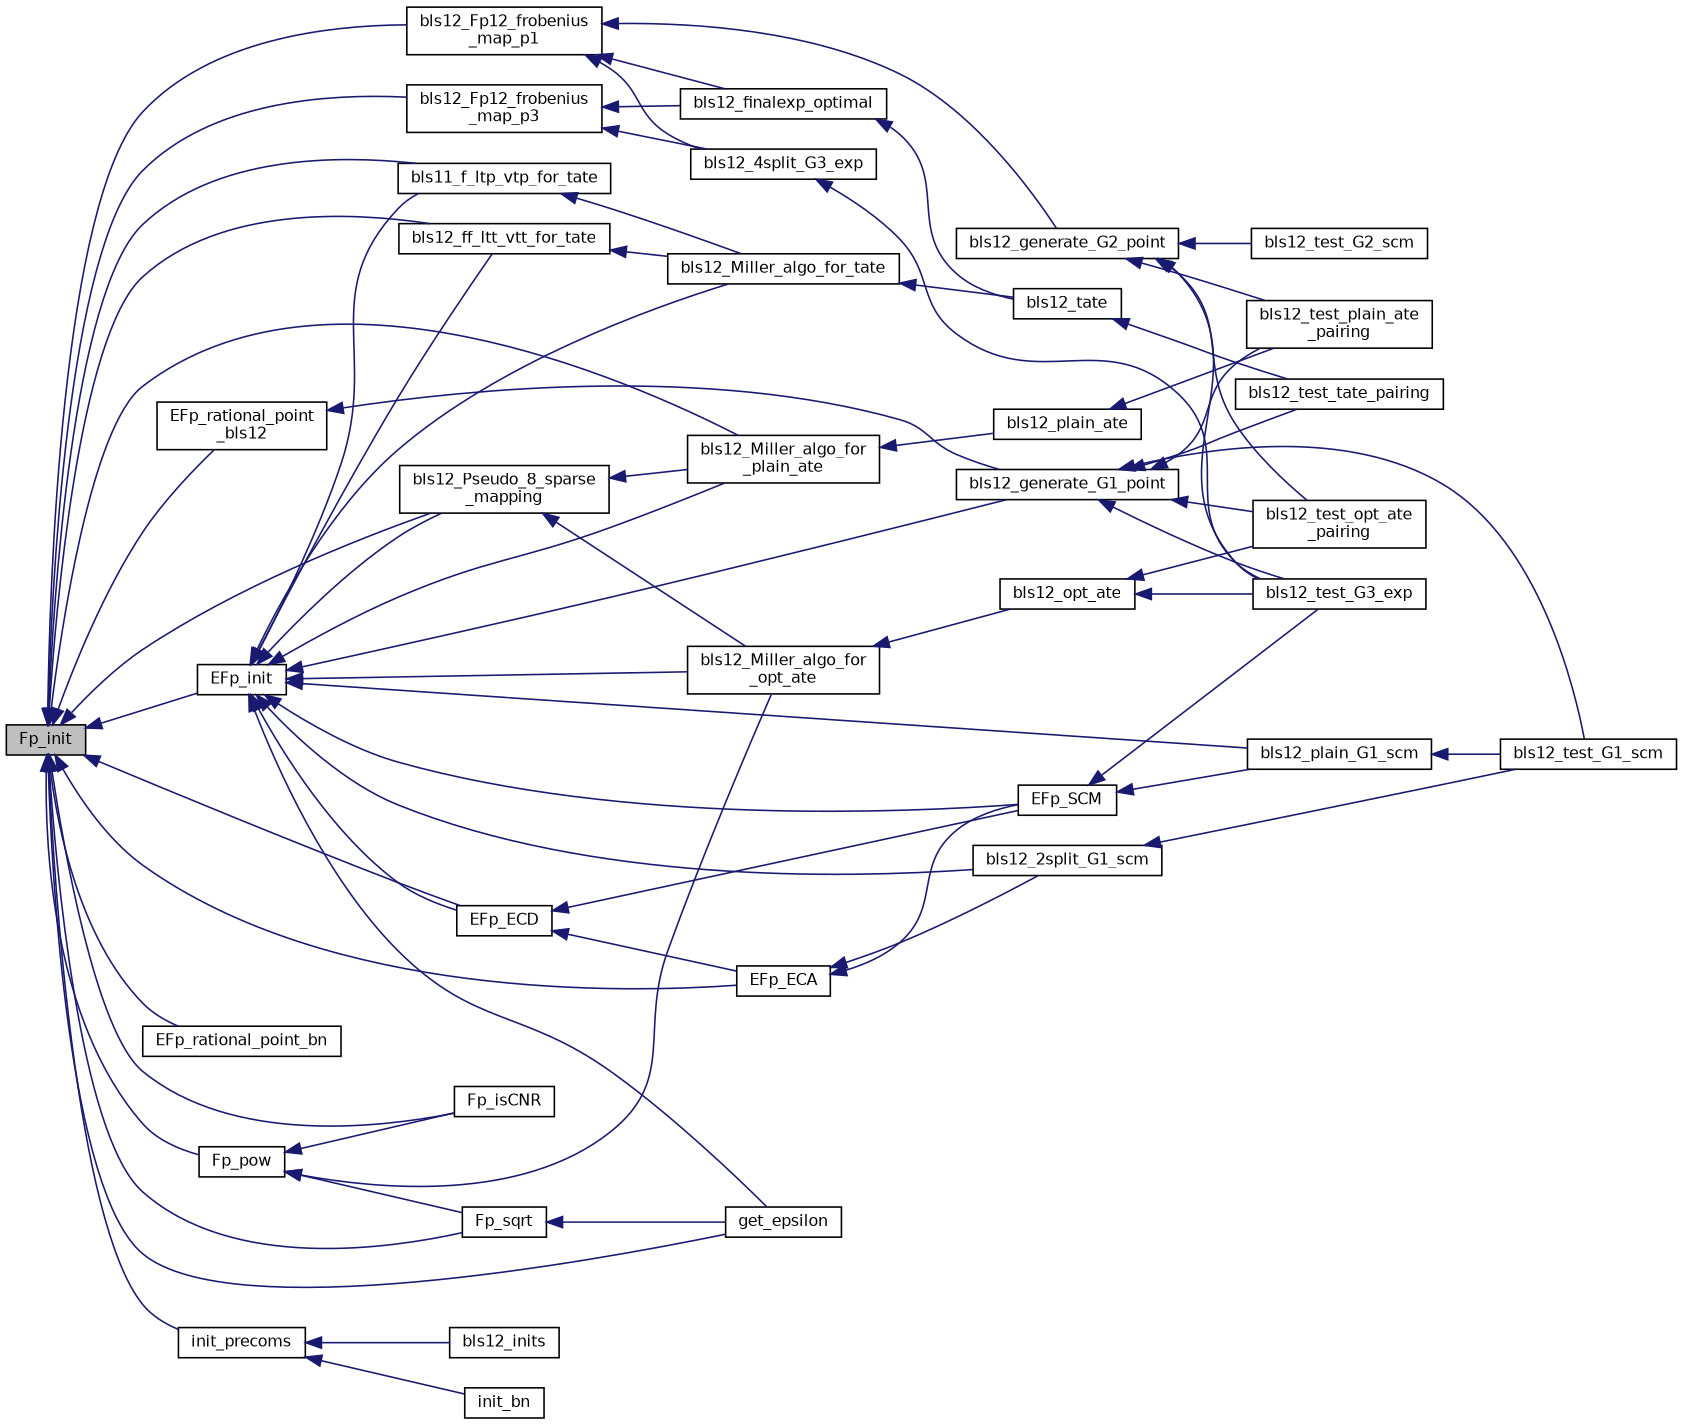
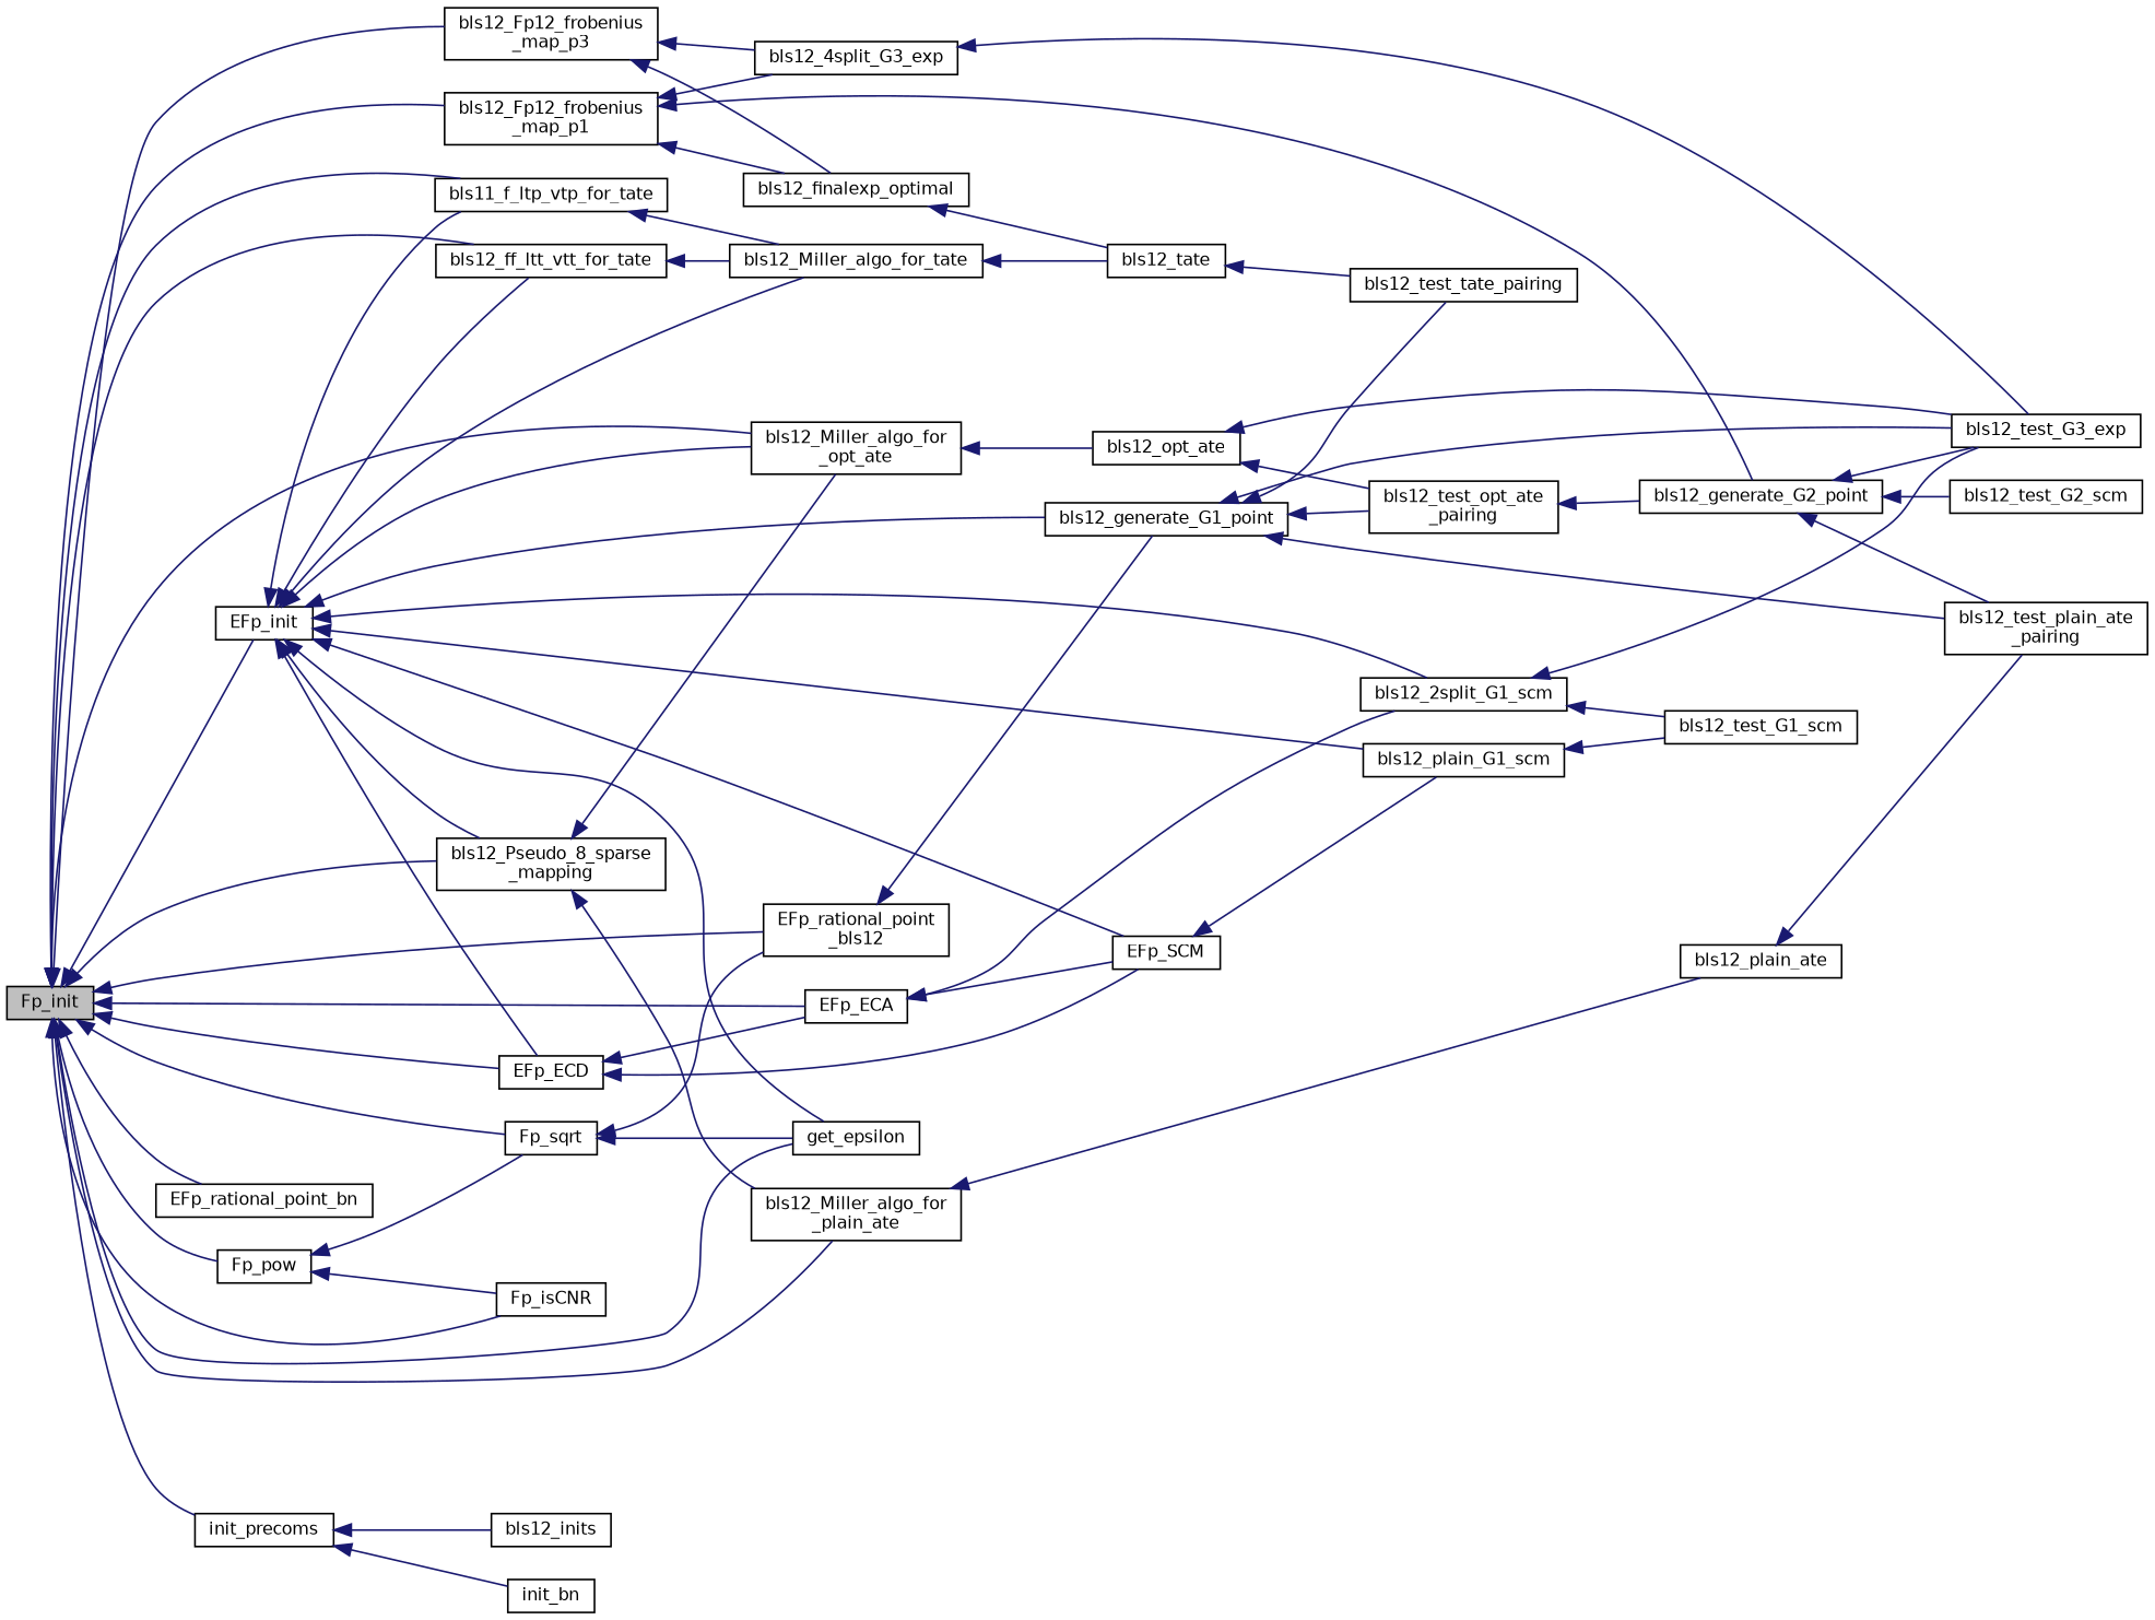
  digraph {
    rankdir=LR
    node [color=black fillcolor=white fontname=Helvetica fontsize=10 shape=record style=filled]
    edge [color=midnightblue dir=back fontname=Helvetica fontsize=10 labelfontname=Helvetica labelfontsize=10 style=solid]
    n1 [fillcolor=grey75 fontcolor=black height=0.2 label=Fp_init width=0.4]
    n2 [height=0.2 label=bls11_f_ltp_vtp_for_tate width=0.4]
    n3 [height=0.2 label=bls12_ff_ltt_vtt_for_tate width=0.4]
    n4 [height=0.2 label="bls12_Fp12_frobenius\l_map_p1" width=0.4]
    n5 [height=0.2 label="bls12_Fp12_frobenius\l_map_p3" width=0.4]
    n6 [height=0.2 label="bls12_Miller_algo_for\l_opt_ate" width=0.4]
    n7 [height=0.2 label="bls12_Miller_algo_for\l_plain_ate" width=0.4]
    n8 [height=0.2 label="bls12_Pseudo_8_sparse\l_mapping" width=0.4]
    n9 [height=0.2 label=EFp_ECA width=0.4]
    n10 [height=0.2 label=EFp_ECD width=0.4]
    n11 [height=0.2 label=EFp_init width=0.4]
    n12 [height=0.2 label="EFp_rational_point\l_bls12" width=0.4]
    n13 [height=0.2 label=EFp_rational_point_bn width=0.4]
    n14 [height=0.2 label=Fp_isCNR width=0.4]
    n15 [height=0.2 label=Fp_pow width=0.4]
    n16 [height=0.2 label=Fp_sqrt width=0.4]
    n17 [height=0.2 label=get_epsilon width=0.4]
    n18 [height=0.2 label=init_precoms width=0.4]
    n19 [height=0.2 label=bls12_Miller_algo_for_tate width=0.4]
    n20 [height=0.2 label=bls12_4split_G3_exp width=0.4]
    n21 [height=0.2 label=bls12_finalexp_optimal width=0.4]
    n22 [height=0.2 label=bls12_generate_G2_point width=0.4]
    n23 [height=0.2 label=bls12_opt_ate width=0.4]
    n24 [height=0.2 label=bls12_plain_ate width=0.4]
    n25 [height=0.2 label=bls12_2split_G1_scm width=0.4]
    n26 [height=0.2 label=EFp_SCM width=0.4]
    n27 [height=0.2 label=bls12_plain_G1_scm width=0.4]
    n28 [height=0.2 label=bls12_generate_G1_point width=0.4]
    n29 [height=0.2 label=bls12_inits width=0.4]
    n30 [height=0.2 label=init_bn width=0.4]
    n31 [height=0.2 label=bls12_tate width=0.4]
    n32 [height=0.2 label=bls12_test_tate_pairing width=0.4]
    n33 [height=0.2 label=bls12_test_G3_exp width=0.4]
    n34 [height=0.2 label=bls12_test_G2_scm width=0.4]
    n35 [height=0.2 label="bls12_test_opt_ate\l_pairing" width=0.4]
    n36 [height=0.2 label="bls12_test_plain_ate\l_pairing" width=0.4]
    n37 [height=0.2 label=bls12_test_G1_scm width=0.4]
    n1 -> n2
    n1 -> n3
    n1 -> n4
    n1 -> n5
-   n15 -> n6
+   n1 -> n6
    n1 -> n7
    n1 -> n8
    n1 -> n9
    n1 -> n10
    n1 -> n11
    n1 -> n12
    n1 -> n13
    n1 -> n14
    n1 -> n15
    n1 -> n16
    n1 -> n17
    n1 -> n18
    n2 -> n19
    n3 -> n19
    n4 -> n20
    n4 -> n21
    n4 -> n22
    n5 -> n20
    n5 -> n21
    n6 -> n23
    n7 -> n24
    n8 -> n6
    n8 -> n7
    n9 -> n25
    n9 -> n26
    n10 -> n9
    n10 -> n26
    n11 -> n2
    n11 -> n3
    n11 -> n6
-   n11 -> n7
    n11 -> n8
    n11 -> n10
    n11 -> n17
    n11 -> n19
    n11 -> n25
    n11 -> n26
    n11 -> n27
    n11 -> n28
    n12 -> n28
    n15 -> n14
    n15 -> n16
+   n16 -> n12
    n16 -> n17
    n18 -> n29
    n18 -> n30
    n19 -> n31
    n20 -> n33
    n21 -> n31
    n22 -> n33
    n22 -> n34
-   n22 -> n35
+   n35 -> n22
    n22 -> n36
    n23 -> n33
    n23 -> n35
    n24 -> n36
-   n26 -> n33
+   n25 -> n33
    n25 -> n37
    n26 -> n27
    n27 -> n37
    n28 -> n32
    n28 -> n33
    n28 -> n35
    n28 -> n36
-   n28 -> n37
    n31 -> n32
  }
